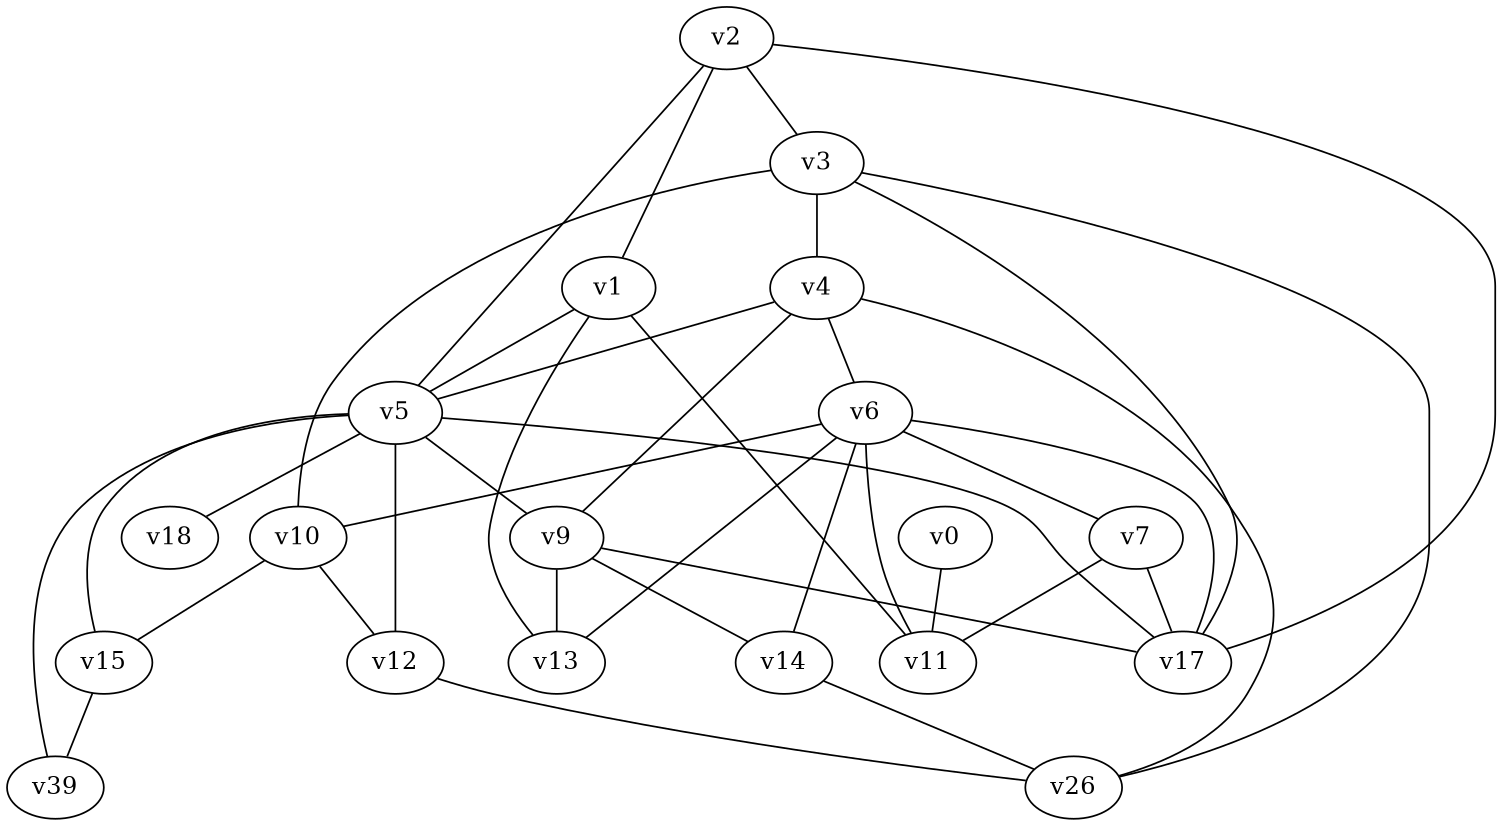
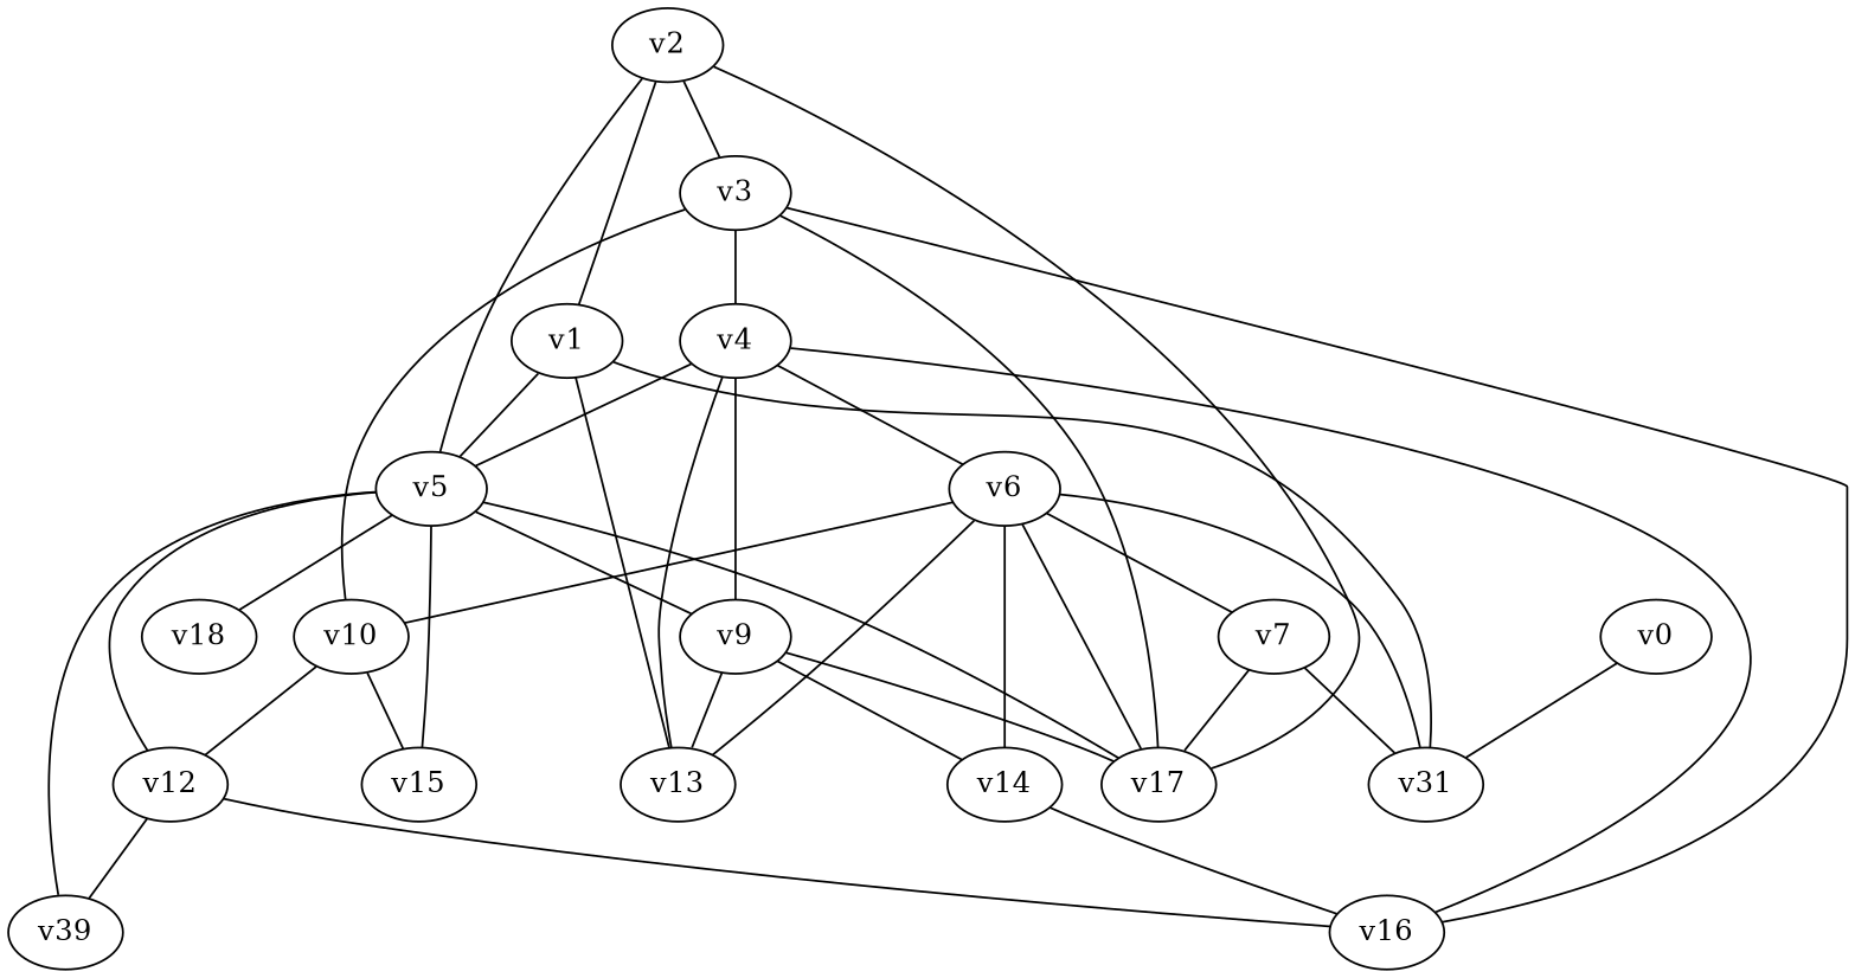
  graph {
    v5
    v15
    v9
    v17
    v12
    v18
    n7 [label=v39]
    v13
    v14
-   v16 [label=v26]
+   v16
    v7
-   v11
+   v11 [label=v31]
    v2
    v3
    v1
    v10
    v4
    v6
    v0
    v5 -- v15
    v5 -- v9
    v5 -- v17
    v5 -- v12
    v5 -- v18
    v5 -- n7
-   v15 -- n7
+   v12 -- n7
    v9 -- v17
    v9 -- v13
    v9 -- v14
    v12 -- v16
    v14 -- v16
    v7 -- v17
    v7 -- v11
    v2 -- v5
    v2 -- v17
    v2 -- v3
    v2 -- v1
    v3 -- v17
    v3 -- v16
    v3 -- v10
    v3 -- v4
    v1 -- v5
    v1 -- v13
    v1 -- v11
    v10 -- v15
    v10 -- v12
    v4 -- v5
    v4 -- v9
+   v4 -- v13
    v4 -- v16
    v4 -- v6
    v6 -- v17
    v6 -- v13
    v6 -- v14
    v6 -- v7
    v6 -- v11
    v6 -- v10
    v0 -- v11
  }
